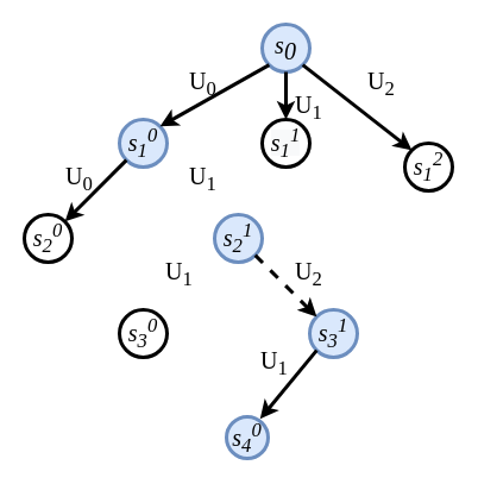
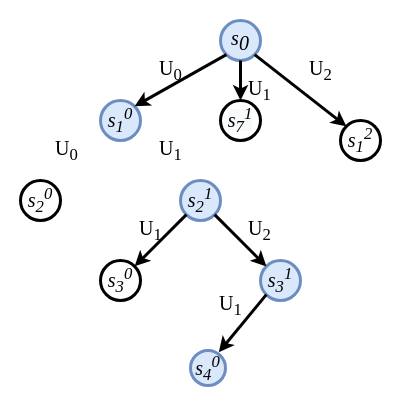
  <mxCell id="0" />
  <mxCell id="1" parent="0" />
  <mxCell id="2" value="&lt;i style=&quot;font-size: 20px;&quot;&gt;&lt;font face=&quot;Times New Roman&quot; style=&quot;font-size: 20px;&quot;&gt;s&lt;sub style=&quot;font-size: 20px;&quot;&gt;0&lt;/sub&gt;&lt;/font&gt;&lt;/i&gt;" style="ellipse;whiteSpace=wrap;html=1;aspect=fixed;strokeWidth=3;fontSize=20;fillColor=#dae8fc;strokeColor=#6c8ebf;" parent="1" vertex="1"><mxGeometry x="220" y="20" width="40" height="40" as="geometry" /></mxCell>
  <mxCell id="3" value="&lt;i style=&quot;font-size: 20px&quot;&gt;&lt;font face=&quot;Times New Roman&quot; style=&quot;font-size: 20px&quot;&gt;s&lt;sub&gt;1&lt;/sub&gt;&lt;sup&gt;0&lt;/sup&gt;&lt;/font&gt;&lt;/i&gt;" style="ellipse;whiteSpace=wrap;html=1;aspect=fixed;strokeWidth=3;fontSize=20;fillColor=#dae8fc;strokeColor=#6c8ebf;" parent="1" vertex="1"><mxGeometry x="100" y="100" width="40" height="40" as="geometry" /></mxCell>
  <mxCell id="4" value="&lt;i&gt;&lt;font face=&quot;Times New Roman&quot;&gt;s&lt;sub&gt;1&lt;/sub&gt;&lt;sup&gt;2&lt;/sup&gt;&lt;/font&gt;&lt;/i&gt;" style="ellipse;whiteSpace=wrap;html=1;aspect=fixed;strokeWidth=3;fontSize=20;" parent="1" vertex="1"><mxGeometry x="340" y="120" width="40" height="40" as="geometry" /></mxCell>
- <mxCell id="5" value="&lt;i style=&quot;color: rgb(0 , 0 , 0) ; font-family: &amp;#34;helvetica&amp;#34; ; font-size: 20px ; font-weight: 400 ; letter-spacing: normal ; text-align: center ; text-indent: 0px ; text-transform: none ; word-spacing: 0px ; background-color: rgb(248 , 249 , 250)&quot;&gt;&lt;font face=&quot;Times New Roman&quot; style=&quot;font-size: 20px&quot;&gt;s&lt;sub&gt;1&lt;/sub&gt;&lt;sup&gt;1&lt;/sup&gt;&lt;/font&gt;&lt;/i&gt;" style="ellipse;whiteSpace=wrap;html=1;aspect=fixed;strokeWidth=3;fontSize=20;" parent="1" vertex="1"><mxGeometry x="220" y="100" width="40" height="40" as="geometry" /></mxCell>
+ <mxCell id="5" value="&lt;i style=&quot;color: rgb(0 , 0 , 0) ; font-family: &amp;#34;helvetica&amp;#34; ; font-size: 20px ; font-weight: 400 ; letter-spacing: normal ; text-align: center ; text-indent: 0px ; text-transform: none ; word-spacing: 0px ; background-color: rgb(248 , 249 , 250)&quot;&gt;&lt;font face=&quot;Times New Roman&quot; style=&quot;font-size: 20px&quot;&gt;s&lt;sub&gt;7&lt;/sub&gt;&lt;sup&gt;1&lt;/sup&gt;&lt;/font&gt;&lt;/i&gt;" style="ellipse;whiteSpace=wrap;html=1;aspect=fixed;strokeWidth=3;fontSize=20;" parent="1" vertex="1"><mxGeometry x="220" y="100" width="40" height="40" as="geometry" /></mxCell>
  <mxCell id="6" value="&lt;font face=&quot;Times New Roman&quot; style=&quot;font-size: 20px&quot;&gt;U&lt;sub&gt;1&lt;/sub&gt;&lt;/font&gt;" style="text;html=1;align=center;verticalAlign=middle;resizable=0;points=[];autosize=1;strokeColor=none;strokeWidth=3;fontSize=20;" parent="1" vertex="1"><mxGeometry x="239" y="70" width="40" height="40" as="geometry" /></mxCell>
  <mxCell id="7" value="" style="endArrow=classic;html=1;exitX=0.5;exitY=1;exitDx=0;exitDy=0;strokeWidth=3;fontSize=20;" parent="1" source="2" target="5" edge="1"><mxGeometry width="50" height="50" relative="1" as="geometry"><mxPoint x="470" y="200" as="sourcePoint" /><mxPoint x="520" y="150" as="targetPoint" /></mxGeometry></mxCell>
  <mxCell id="8" value="" style="endArrow=classic;html=1;exitX=0;exitY=1;exitDx=0;exitDy=0;entryX=1;entryY=0;entryDx=0;entryDy=0;fillColor=#FF0000;strokeWidth=3;fontSize=20;" parent="1" source="2" target="3" edge="1"><mxGeometry width="50" height="50" relative="1" as="geometry"><mxPoint x="470" y="200" as="sourcePoint" /><mxPoint x="520" y="150" as="targetPoint" /></mxGeometry></mxCell>
  <mxCell id="9" value="" style="endArrow=classic;html=1;exitX=1;exitY=1;exitDx=0;exitDy=0;entryX=0;entryY=0;entryDx=0;entryDy=0;strokeWidth=3;fontSize=20;" parent="1" source="2" target="4" edge="1"><mxGeometry width="50" height="50" relative="1" as="geometry"><mxPoint x="470" y="200" as="sourcePoint" /><mxPoint x="520" y="150" as="targetPoint" /></mxGeometry></mxCell>
  <mxCell id="10" value="&lt;font face=&quot;Times New Roman&quot; style=&quot;font-size: 20px&quot;&gt;U&lt;sub&gt;0&lt;/sub&gt;&lt;/font&gt;" style="text;html=1;align=center;verticalAlign=middle;resizable=0;points=[];autosize=1;strokeColor=none;strokeWidth=3;fontSize=20;" parent="1" vertex="1"><mxGeometry x="150" y="50" width="40" height="40" as="geometry" /></mxCell>
  <mxCell id="11" value="&lt;font face=&quot;Times New Roman&quot; style=&quot;font-size: 20px&quot;&gt;U&lt;sub&gt;2&lt;/sub&gt;&lt;/font&gt;" style="text;html=1;align=center;verticalAlign=middle;resizable=0;points=[];autosize=1;strokeColor=none;strokeWidth=3;fontSize=20;" parent="1" vertex="1"><mxGeometry x="300" y="50" width="40" height="40" as="geometry" /></mxCell>
  <mxCell id="12" value="&lt;i style=&quot;font-size: 20px&quot;&gt;&lt;font face=&quot;Times New Roman&quot; style=&quot;font-size: 20px&quot;&gt;s&lt;sub&gt;2&lt;/sub&gt;&lt;sup&gt;0&lt;/sup&gt;&lt;/font&gt;&lt;/i&gt;" style="ellipse;whiteSpace=wrap;html=1;aspect=fixed;strokeWidth=3;fontSize=20;" parent="1" vertex="1"><mxGeometry x="20" y="180" width="40" height="40" as="geometry" /></mxCell>
  <mxCell id="13" value="&lt;i style=&quot;font-size: 20px&quot;&gt;&lt;font face=&quot;Times New Roman&quot; style=&quot;font-size: 20px&quot;&gt;s&lt;sub&gt;2&lt;/sub&gt;&lt;sup&gt;1&lt;/sup&gt;&lt;/font&gt;&lt;/i&gt;" style="ellipse;whiteSpace=wrap;html=1;aspect=fixed;strokeWidth=3;fontSize=20;fillColor=#dae8fc;strokeColor=#6c8ebf;" parent="1" vertex="1"><mxGeometry x="180" y="180" width="40" height="40" as="geometry" /></mxCell>
- <mxCell id="14" value="" style="endArrow=classic;html=1;exitX=0;exitY=1;exitDx=0;exitDy=0;entryX=1;entryY=0;entryDx=0;entryDy=0;strokeWidth=3;fontSize=20;" parent="1" source="3" target="12" edge="1"><mxGeometry width="50" height="50" relative="1" as="geometry"><mxPoint x="470" y="200" as="sourcePoint" /><mxPoint x="520" y="150" as="targetPoint" /></mxGeometry></mxCell>
  <mxCell id="15" value="&lt;font face=&quot;Times New Roman&quot; style=&quot;font-size: 20px&quot;&gt;U&lt;sub&gt;0&lt;/sub&gt;&lt;/font&gt;" style="text;html=1;align=center;verticalAlign=middle;resizable=0;points=[];autosize=1;strokeColor=none;strokeWidth=3;fontSize=20;" parent="1" vertex="1"><mxGeometry x="46" y="130" width="40" height="40" as="geometry" /></mxCell>
  <mxCell id="16" value="&lt;font face=&quot;Times New Roman&quot; style=&quot;font-size: 20px&quot;&gt;U&lt;sub&gt;1&lt;/sub&gt;&lt;/font&gt;" style="text;html=1;align=center;verticalAlign=middle;resizable=0;points=[];autosize=1;strokeColor=none;strokeWidth=3;fontSize=20;" parent="1" vertex="1"><mxGeometry x="150" y="130" width="40" height="40" as="geometry" /></mxCell>
  <mxCell id="17" value="&lt;i style=&quot;font-size: 20px&quot;&gt;&lt;font face=&quot;Times New Roman&quot; style=&quot;font-size: 20px&quot;&gt;s&lt;sub&gt;3&lt;/sub&gt;&lt;sup&gt;0&lt;/sup&gt;&lt;/font&gt;&lt;/i&gt;" style="ellipse;whiteSpace=wrap;html=1;aspect=fixed;strokeWidth=3;fontSize=20;" parent="1" vertex="1"><mxGeometry x="100" y="260" width="40" height="40" as="geometry" /></mxCell>
  <mxCell id="18" value="&lt;i style=&quot;font-size: 20px&quot;&gt;&lt;font face=&quot;Times New Roman&quot; style=&quot;font-size: 20px&quot;&gt;s&lt;sub&gt;3&lt;/sub&gt;&lt;sup&gt;1&lt;/sup&gt;&lt;/font&gt;&lt;/i&gt;" style="ellipse;whiteSpace=wrap;html=1;aspect=fixed;strokeWidth=3;fontSize=20;fillColor=#dae8fc;strokeColor=#6c8ebf;" parent="1" vertex="1"><mxGeometry x="260" y="260" width="40" height="40" as="geometry" /></mxCell>
- <mxCell id="20" value="" style="endArrow=classic;html=1;exitX=1;exitY=1;exitDx=0;exitDy=0;entryX=0;entryY=0;entryDx=0;entryDy=0;strokeWidth=3;fontSize=20;dashed=1;" parent="1" source="13" target="18" edge="1"><mxGeometry width="50" height="50" relative="1" as="geometry"><mxPoint x="470" y="200" as="sourcePoint" /><mxPoint x="520" y="150" as="targetPoint" /></mxGeometry></mxCell>
+ <mxCell id="19" value="" style="endArrow=classic;html=1;exitX=0;exitY=1;exitDx=0;exitDy=0;entryX=1;entryY=0;entryDx=0;entryDy=0;strokeWidth=3;fontSize=20;" parent="1" source="13" target="17" edge="1"><mxGeometry width="50" height="50" relative="1" as="geometry"><mxPoint x="470" y="200" as="sourcePoint" /><mxPoint x="520" y="150" as="targetPoint" /></mxGeometry></mxCell>
+ <mxCell id="20" value="" style="endArrow=classic;html=1;exitX=1;exitY=1;exitDx=0;exitDy=0;entryX=0;entryY=0;entryDx=0;entryDy=0;strokeWidth=3;fontSize=20;" parent="1" source="13" target="18" edge="1"><mxGeometry width="50" height="50" relative="1" as="geometry"><mxPoint x="470" y="200" as="sourcePoint" /><mxPoint x="520" y="150" as="targetPoint" /></mxGeometry></mxCell>
  <mxCell id="21" value="&lt;font face=&quot;Times New Roman&quot; style=&quot;font-size: 20px&quot;&gt;U&lt;sub&gt;1&lt;/sub&gt;&lt;/font&gt;" style="text;html=1;align=center;verticalAlign=middle;resizable=0;points=[];autosize=1;strokeColor=none;strokeWidth=3;fontSize=20;" parent="1" vertex="1"><mxGeometry x="130" y="210" width="40" height="40" as="geometry" /></mxCell>
  <mxCell id="22" value="&lt;font face=&quot;Times New Roman&quot;&gt;U&lt;sub&gt;2&lt;/sub&gt;&lt;/font&gt;" style="text;html=1;align=center;verticalAlign=middle;resizable=0;points=[];autosize=1;strokeColor=none;strokeWidth=3;fontSize=20;" parent="1" vertex="1"><mxGeometry x="239" y="210" width="40" height="40" as="geometry" /></mxCell>
  <mxCell id="23" value="&lt;i style=&quot;font-size: 20px&quot;&gt;&lt;font face=&quot;Times New Roman&quot; style=&quot;font-size: 20px&quot;&gt;s&lt;sub&gt;4&lt;/sub&gt;&lt;sup&gt;0&lt;/sup&gt;&lt;/font&gt;&lt;/i&gt;" style="ellipse;whiteSpace=wrap;html=1;aspect=fixed;strokeWidth=3;fontSize=20;fillColor=#dae8fc;strokeColor=#6c8ebf;" vertex="1" parent="1"><mxGeometry x="190" y="350" width="35" height="35" as="geometry" /></mxCell>
  <mxCell id="24" value="" style="endArrow=classic;html=1;entryX=1;entryY=0;entryDx=0;entryDy=0;strokeWidth=3;fontSize=20;exitX=0;exitY=1;exitDx=0;exitDy=0;" edge="1" parent="1" source="18"><mxGeometry width="50" height="50" relative="1" as="geometry"><mxPoint x="270" y="290" as="sourcePoint" /><mxPoint x="218.282" y="351.718" as="targetPoint" /></mxGeometry></mxCell>
  <mxCell id="25" value="&lt;font face=&quot;Times New Roman&quot; style=&quot;font-size: 20px&quot;&gt;U&lt;sub&gt;1&lt;/sub&gt;&lt;/font&gt;" style="text;html=1;align=center;verticalAlign=middle;resizable=0;points=[];autosize=1;strokeColor=none;strokeWidth=3;fontSize=20;" vertex="1" parent="1"><mxGeometry x="210" y="285" width="40" height="40" as="geometry" /></mxCell>
